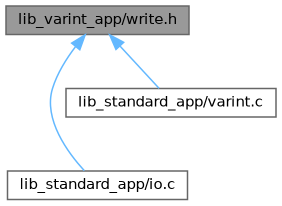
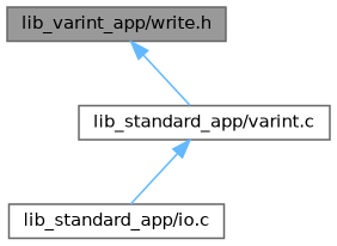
  digraph {
    node [color=grey40 fillcolor=white fontname=Helvetica fontsize=10 shape=box style=filled]
    edge [color=steelblue1 dir=back fontname=Helvetica fontsize=10 labelfontname=Helvetica labelfontsize=10 style=solid]
    n1 [color=gray40 fillcolor=grey60 fontcolor=black height=0.2 label="lib_varint_app/write.h" width=0.4]
    n2 [height=0.2 label="lib_standard_app/io.c" width=0.4]
    n3 [height=0.2 label="lib_standard_app/varint.c" width=0.4]
-   n1 -> n2
+   n3 -> n2
    n1 -> n3
  }
